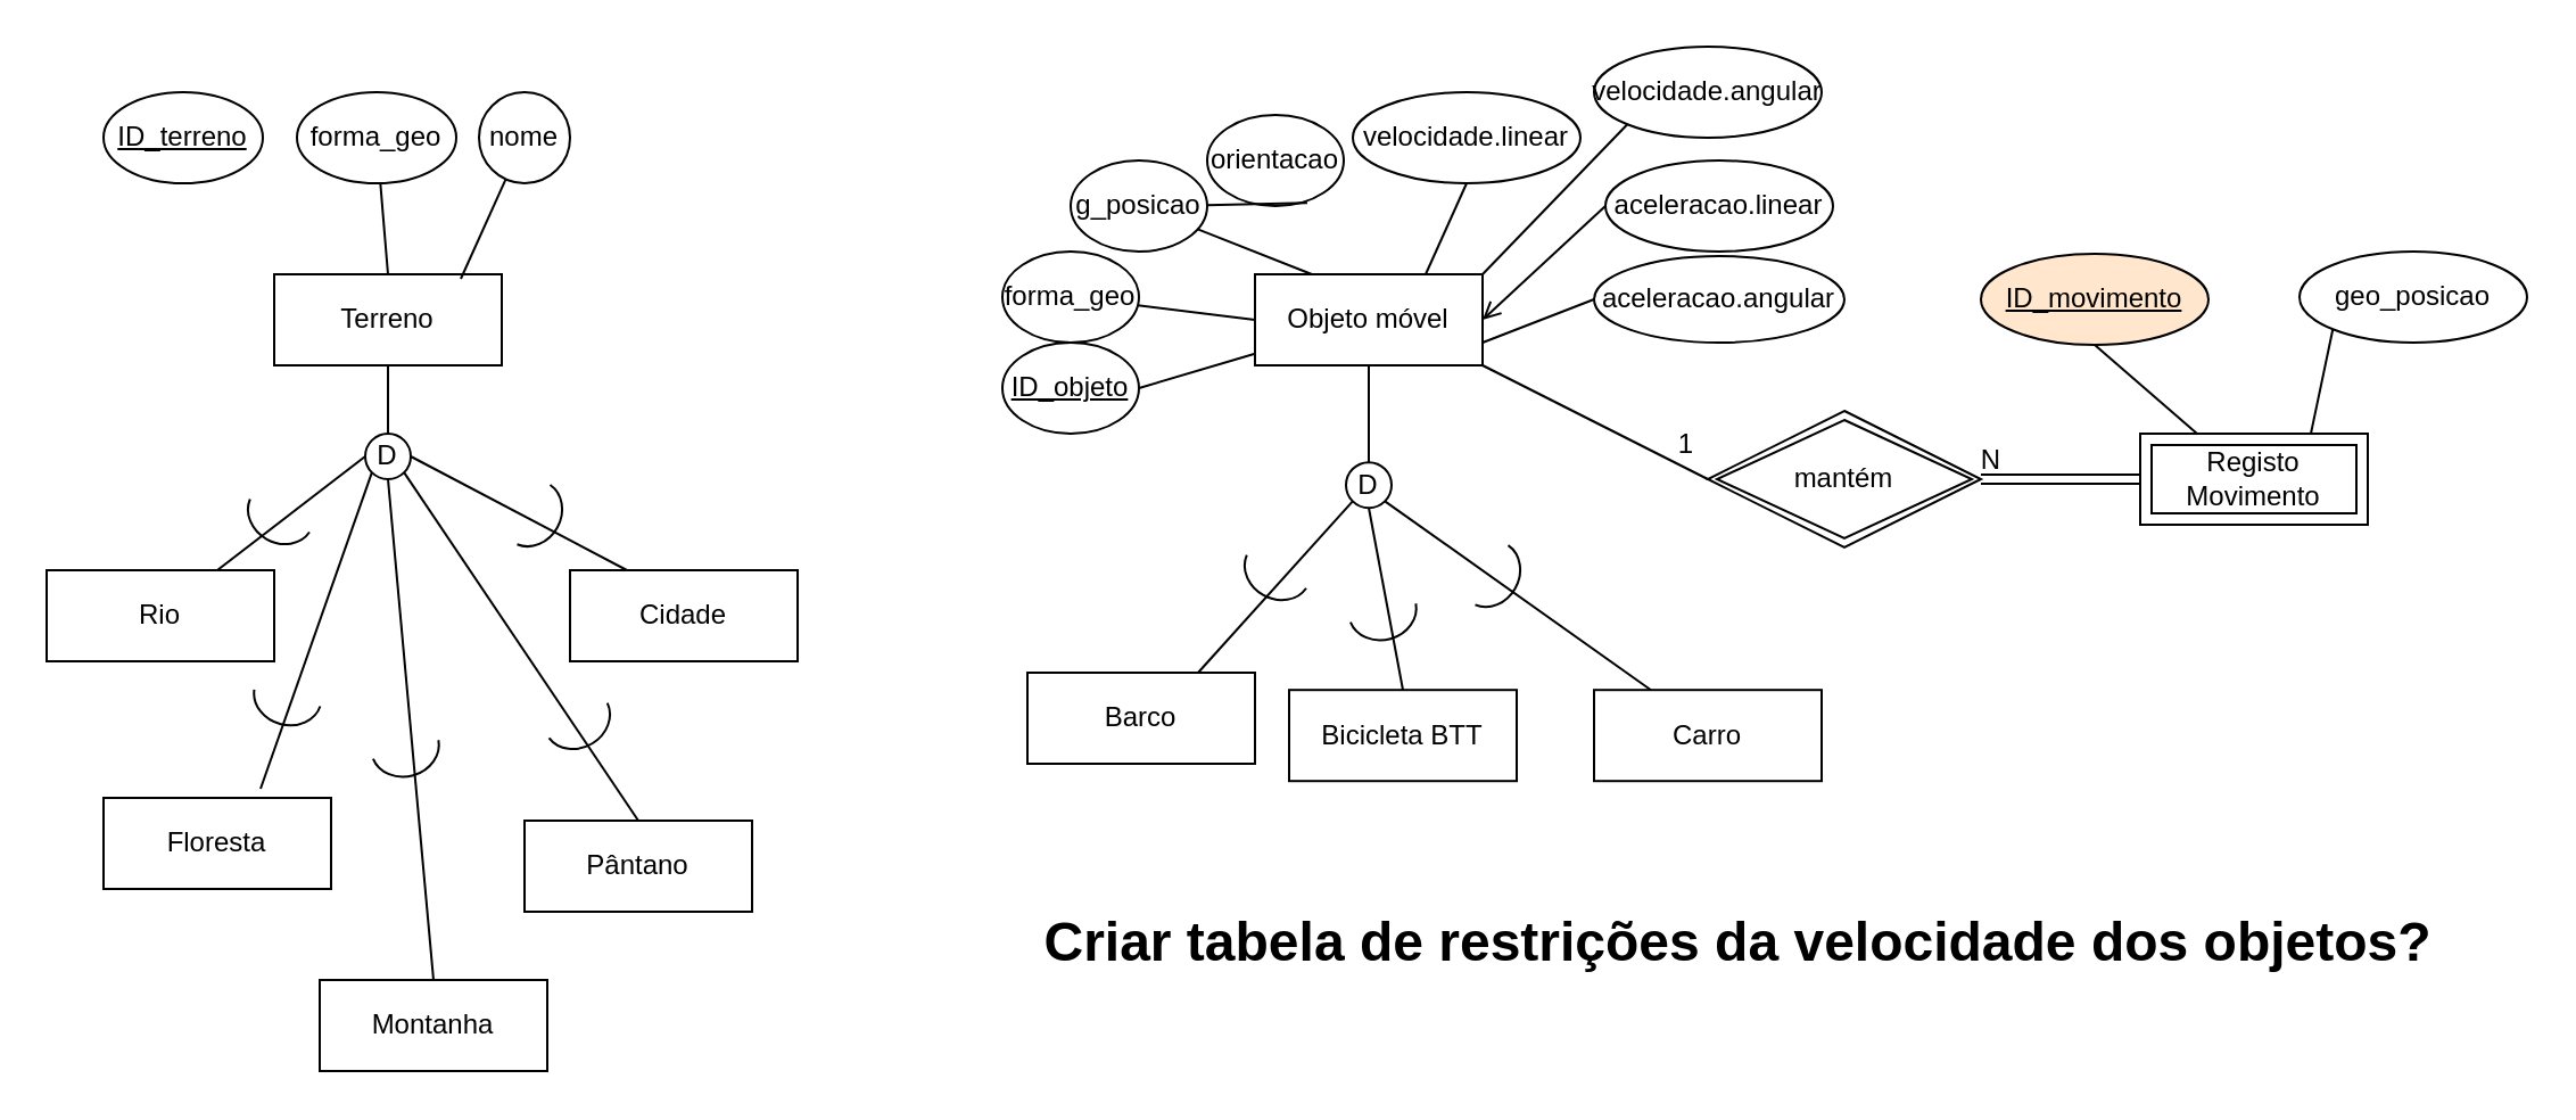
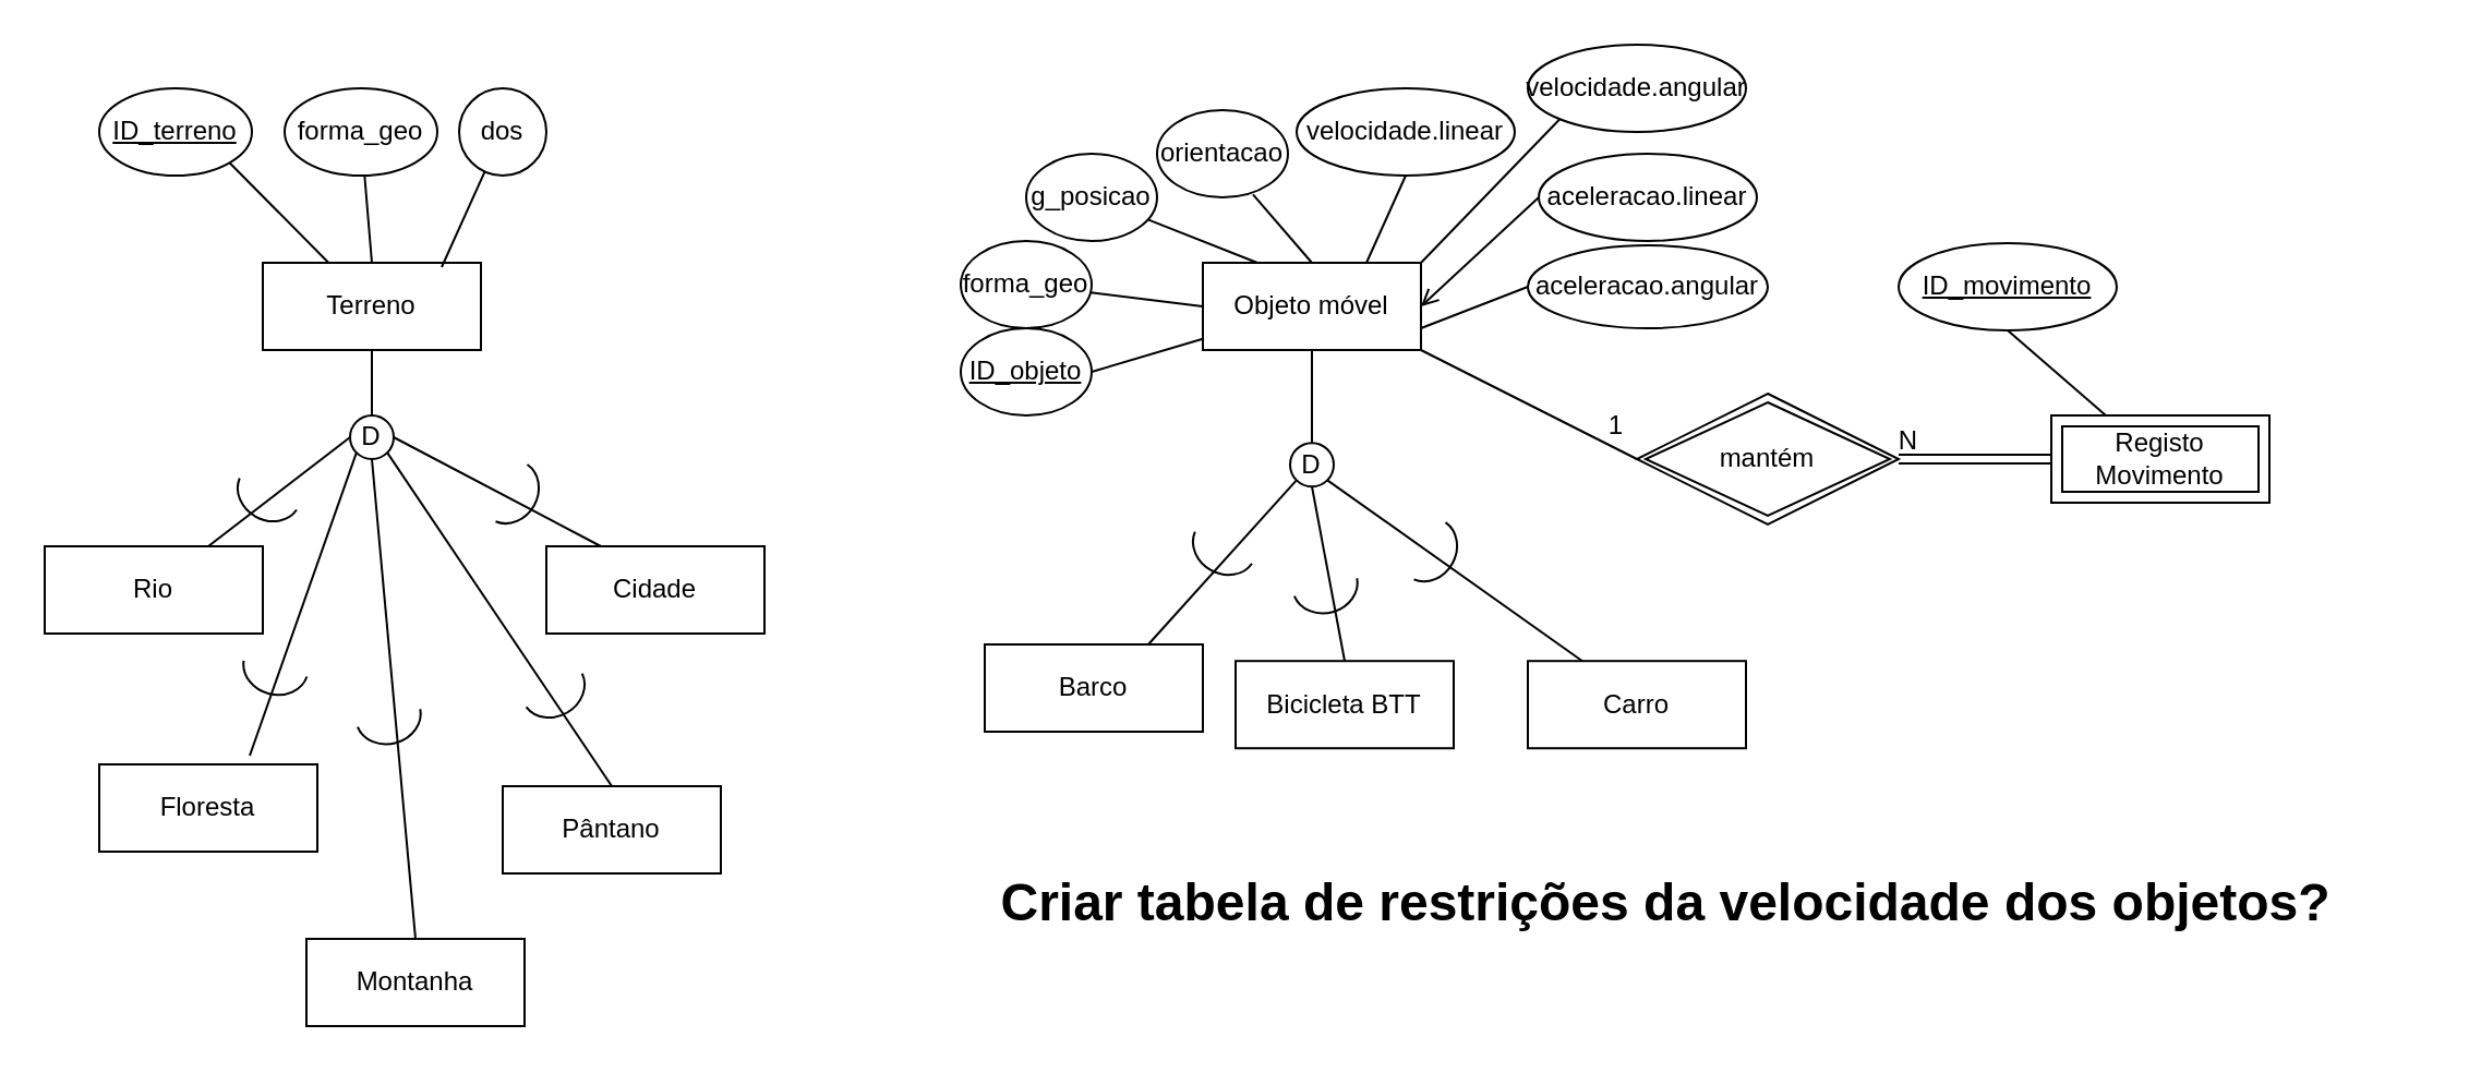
  <mxCell id="0" />
  <mxCell id="1" parent="0" />
+ <mxCell id="2" style="orthogonalLoop=1;jettySize=auto;html=1;exitX=1;exitY=1;exitDx=0;exitDy=0;rounded=0;endArrow=none;endFill=0;" edge="1" parent="1" source="3" target="4"><mxGeometry relative="1" as="geometry" /></mxCell>
  <mxCell id="3" value="&lt;u&gt;ID_terreno&lt;/u&gt;" style="ellipse;whiteSpace=wrap;html=1;align=center;" vertex="1" parent="1"><mxGeometry x="45" y="40" width="70" height="40" as="geometry" /></mxCell>
  <mxCell id="4" value="Terreno" style="whiteSpace=wrap;html=1;align=center;" vertex="1" parent="1"><mxGeometry x="120" y="120" width="100" height="40" as="geometry" /></mxCell>
  <mxCell id="5" value="Rio" style="whiteSpace=wrap;html=1;align=center;" vertex="1" parent="1"><mxGeometry x="20" y="250" width="100" height="40" as="geometry" /></mxCell>
  <mxCell id="6" value="Cidade" style="whiteSpace=wrap;html=1;align=center;" vertex="1" parent="1"><mxGeometry x="250" y="250" width="100" height="40" as="geometry" /></mxCell>
  <mxCell id="7" value="Floresta" style="whiteSpace=wrap;html=1;align=center;" vertex="1" parent="1"><mxGeometry x="45" y="350" width="100" height="40" as="geometry" /></mxCell>
  <mxCell id="8" value="Montanha" style="whiteSpace=wrap;html=1;align=center;" vertex="1" parent="1"><mxGeometry x="140" y="430" width="100" height="40" as="geometry" /></mxCell>
  <mxCell id="9" value="Pântano" style="whiteSpace=wrap;html=1;align=center;" vertex="1" parent="1"><mxGeometry x="230" y="360" width="100" height="40" as="geometry" /></mxCell>
  <mxCell id="10" style="rounded=0;orthogonalLoop=1;jettySize=auto;html=1;entryX=0.5;entryY=0;entryDx=0;entryDy=0;endArrow=none;endFill=0;" edge="1" parent="1" source="11" target="4"><mxGeometry relative="1" as="geometry" /></mxCell>
  <mxCell id="11" value="forma_geo" style="ellipse;whiteSpace=wrap;html=1;align=center;" vertex="1" parent="1"><mxGeometry x="130" y="40" width="70" height="40" as="geometry" /></mxCell>
- <mxCell id="12" value="nome" style="ellipse;whiteSpace=wrap;html=1;align=center;" vertex="1" parent="1"><mxGeometry x="210" y="40" width="40" height="40" as="geometry" /></mxCell>
+ <mxCell id="12" value="dos" style="ellipse;whiteSpace=wrap;html=1;align=center;" vertex="1" parent="1"><mxGeometry x="210" y="40" width="40" height="40" as="geometry" /></mxCell>
  <mxCell id="13" style="rounded=0;orthogonalLoop=1;jettySize=auto;html=1;entryX=0.82;entryY=0.05;entryDx=0;entryDy=0;entryPerimeter=0;endArrow=none;endFill=0;" edge="1" parent="1" source="12" target="4"><mxGeometry relative="1" as="geometry" /></mxCell>
  <mxCell id="14" value="D" style="ellipse;whiteSpace=wrap;html=1;aspect=fixed;" vertex="1" parent="1"><mxGeometry x="160" y="190" width="20" height="20" as="geometry" /></mxCell>
  <mxCell id="15" value="" style="endArrow=none;html=1;rounded=0;entryX=0.5;entryY=1;entryDx=0;entryDy=0;exitX=0.5;exitY=0;exitDx=0;exitDy=0;" edge="1" parent="1" source="14" target="4"><mxGeometry width="50" height="50" relative="1" as="geometry"><mxPoint x="380" y="320" as="sourcePoint" /><mxPoint x="430" y="270" as="targetPoint" /></mxGeometry></mxCell>
  <mxCell id="16" value="" style="endArrow=none;html=1;rounded=0;entryX=0;entryY=0.5;entryDx=0;entryDy=0;exitX=0.75;exitY=0;exitDx=0;exitDy=0;" edge="1" parent="1" source="5" target="14"><mxGeometry width="50" height="50" relative="1" as="geometry"><mxPoint x="380" y="320" as="sourcePoint" /><mxPoint x="430" y="270" as="targetPoint" /></mxGeometry></mxCell>
  <mxCell id="17" value="" style="endArrow=none;html=1;rounded=0;entryX=1;entryY=0.5;entryDx=0;entryDy=0;exitX=0.25;exitY=0;exitDx=0;exitDy=0;" edge="1" parent="1" source="6" target="14"><mxGeometry width="50" height="50" relative="1" as="geometry"><mxPoint x="380" y="320" as="sourcePoint" /><mxPoint x="430" y="270" as="targetPoint" /></mxGeometry></mxCell>
  <mxCell id="18" value="" style="endArrow=none;html=1;rounded=0;exitX=0.69;exitY=-0.1;exitDx=0;exitDy=0;exitPerimeter=0;entryX=0;entryY=1;entryDx=0;entryDy=0;" edge="1" parent="1" source="7" target="14"><mxGeometry width="50" height="50" relative="1" as="geometry"><mxPoint x="380" y="320" as="sourcePoint" /><mxPoint x="180" y="280" as="targetPoint" /></mxGeometry></mxCell>
  <mxCell id="19" value="" style="endArrow=none;html=1;rounded=0;entryX=1;entryY=1;entryDx=0;entryDy=0;exitX=0.5;exitY=0;exitDx=0;exitDy=0;" edge="1" parent="1" source="9" target="14"><mxGeometry width="50" height="50" relative="1" as="geometry"><mxPoint x="380" y="320" as="sourcePoint" /><mxPoint x="430" y="270" as="targetPoint" /></mxGeometry></mxCell>
  <mxCell id="20" value="" style="endArrow=none;html=1;rounded=0;entryX=0.5;entryY=1;entryDx=0;entryDy=0;exitX=0.5;exitY=0;exitDx=0;exitDy=0;" edge="1" parent="1" source="8" target="14"><mxGeometry width="50" height="50" relative="1" as="geometry"><mxPoint x="380" y="320" as="sourcePoint" /><mxPoint x="430" y="270" as="targetPoint" /></mxGeometry></mxCell>
  <mxCell id="21" value="" style="verticalLabelPosition=bottom;verticalAlign=top;html=1;shape=mxgraph.basic.arc;startAngle=0.511;endAngle=0.983;rotation=-105;" vertex="1" parent="1"><mxGeometry x="164.5" y="312.6" width="26" height="30" as="geometry" /></mxCell>
  <mxCell id="22" value="" style="verticalLabelPosition=bottom;verticalAlign=top;html=1;shape=mxgraph.basic.arc;startAngle=0.511;endAngle=0.983;rotation=-120;" vertex="1" parent="1"><mxGeometry x="240" y="300" width="26" height="30" as="geometry" /></mxCell>
  <mxCell id="23" value="" style="verticalLabelPosition=bottom;verticalAlign=top;html=1;shape=mxgraph.basic.arc;startAngle=0.511;endAngle=0.983;rotation=-150;" vertex="1" parent="1"><mxGeometry x="220" y="210" width="26" height="30" as="geometry" /></mxCell>
  <mxCell id="24" value="" style="verticalLabelPosition=bottom;verticalAlign=top;html=1;shape=mxgraph.basic.arc;startAngle=0.511;endAngle=0.983;rotation=-60;" vertex="1" parent="1"><mxGeometry x="110" y="210" width="26" height="30" as="geometry" /></mxCell>
  <mxCell id="25" value="" style="verticalLabelPosition=bottom;verticalAlign=top;html=1;shape=mxgraph.basic.arc;startAngle=0.511;endAngle=0.983;rotation=-75;" vertex="1" parent="1"><mxGeometry x="113" y="290" width="26" height="30" as="geometry" /></mxCell>
  <mxCell id="26" style="orthogonalLoop=1;jettySize=auto;html=1;exitX=1;exitY=0.5;exitDx=0;exitDy=0;rounded=0;endArrow=none;endFill=0;" edge="1" parent="1" source="27" target="28"><mxGeometry relative="1" as="geometry" /></mxCell>
  <mxCell id="27" value="&lt;u&gt;ID_objeto&lt;/u&gt;" style="ellipse;whiteSpace=wrap;html=1;align=center;" vertex="1" parent="1"><mxGeometry x="440" y="150" width="60" height="40" as="geometry" /></mxCell>
  <mxCell id="28" value="Objeto móvel" style="whiteSpace=wrap;html=1;align=center;" vertex="1" parent="1"><mxGeometry x="551" y="120" width="100" height="40" as="geometry" /></mxCell>
  <mxCell id="29" value="Barco" style="whiteSpace=wrap;html=1;align=center;" vertex="1" parent="1"><mxGeometry x="451" y="295" width="100" height="40" as="geometry" /></mxCell>
  <mxCell id="30" value="Carro" style="whiteSpace=wrap;html=1;align=center;" vertex="1" parent="1"><mxGeometry x="700" y="302.6" width="100" height="40" as="geometry" /></mxCell>
  <mxCell id="31" value="Bicicleta BTT" style="whiteSpace=wrap;html=1;align=center;" vertex="1" parent="1"><mxGeometry x="566" y="302.6" width="100" height="40" as="geometry" /></mxCell>
  <mxCell id="32" style="rounded=0;orthogonalLoop=1;jettySize=auto;html=1;entryX=0;entryY=0.5;entryDx=0;entryDy=0;endArrow=none;endFill=0;" edge="1" parent="1" source="33" target="28"><mxGeometry relative="1" as="geometry" /></mxCell>
  <mxCell id="33" value="forma_geo" style="ellipse;whiteSpace=wrap;html=1;align=center;" vertex="1" parent="1"><mxGeometry x="440" y="110" width="60" height="40" as="geometry" /></mxCell>
  <mxCell id="34" value="g_posicao" style="ellipse;whiteSpace=wrap;html=1;align=center;" vertex="1" parent="1"><mxGeometry x="470" y="70" width="60" height="40" as="geometry" /></mxCell>
  <mxCell id="35" style="rounded=0;orthogonalLoop=1;jettySize=auto;html=1;entryX=0.25;entryY=0;entryDx=0;entryDy=0;endArrow=none;endFill=0;" edge="1" parent="1" source="34" target="28"><mxGeometry relative="1" as="geometry" /></mxCell>
  <mxCell id="36" value="D" style="ellipse;whiteSpace=wrap;html=1;aspect=fixed;" vertex="1" parent="1"><mxGeometry x="591" y="202.6" width="20" height="20" as="geometry" /></mxCell>
  <mxCell id="37" value="" style="endArrow=none;html=1;rounded=0;entryX=0.5;entryY=1;entryDx=0;entryDy=0;exitX=0.5;exitY=0;exitDx=0;exitDy=0;" edge="1" parent="1" source="36" target="28"><mxGeometry width="50" height="50" relative="1" as="geometry"><mxPoint x="811" y="320" as="sourcePoint" /><mxPoint x="861" y="270" as="targetPoint" /></mxGeometry></mxCell>
  <mxCell id="38" value="" style="endArrow=none;html=1;rounded=0;exitX=0.75;exitY=0;exitDx=0;exitDy=0;entryX=0;entryY=1;entryDx=0;entryDy=0;fontSize=12;fillColor=default;" edge="1" parent="1" source="29" target="36"><mxGeometry width="50" height="50" relative="1" as="geometry"><mxPoint x="811" y="332.6" as="sourcePoint" /><mxPoint x="540" y="212.6" as="targetPoint" /></mxGeometry></mxCell>
  <mxCell id="39" value="" style="endArrow=none;html=1;rounded=0;exitX=0.25;exitY=0;exitDx=0;exitDy=0;entryX=1;entryY=1;entryDx=0;entryDy=0;" edge="1" parent="1" source="30" target="36"><mxGeometry width="50" height="50" relative="1" as="geometry"><mxPoint x="811" y="332.6" as="sourcePoint" /><mxPoint x="650" y="212.6" as="targetPoint" /></mxGeometry></mxCell>
  <mxCell id="40" value="" style="endArrow=none;html=1;rounded=0;entryX=0.5;entryY=1;entryDx=0;entryDy=0;exitX=0.5;exitY=0;exitDx=0;exitDy=0;" edge="1" parent="1" source="31" target="36"><mxGeometry width="50" height="50" relative="1" as="geometry"><mxPoint x="811" y="282.6" as="sourcePoint" /><mxPoint x="861" y="232.6" as="targetPoint" /></mxGeometry></mxCell>
  <mxCell id="41" value="" style="verticalLabelPosition=bottom;verticalAlign=top;html=1;shape=mxgraph.basic.arc;startAngle=0.511;endAngle=0.983;rotation=-105;" vertex="1" parent="1"><mxGeometry x="594" y="252.6" width="26" height="30" as="geometry" /></mxCell>
  <mxCell id="42" value="" style="verticalLabelPosition=bottom;verticalAlign=top;html=1;shape=mxgraph.basic.arc;startAngle=0.511;endAngle=0.983;rotation=-150;" vertex="1" parent="1"><mxGeometry x="641" y="236.6" width="26" height="30" as="geometry" /></mxCell>
  <mxCell id="43" value="" style="verticalLabelPosition=bottom;verticalAlign=middle;html=1;shape=mxgraph.basic.arc;startAngle=0.511;endAngle=0.983;rotation=-60;" vertex="1" parent="1"><mxGeometry x="548" y="234.6" width="26" height="30" as="geometry" /></mxCell>
  <mxCell id="44" value="orientacao" style="ellipse;whiteSpace=wrap;html=1;align=center;" vertex="1" parent="1"><mxGeometry x="530" y="50" width="60" height="40" as="geometry" /></mxCell>
  <mxCell id="45" value="velocidade.linear" style="ellipse;whiteSpace=wrap;html=1;align=center;" vertex="1" parent="1"><mxGeometry x="594" y="40" width="100" height="40" as="geometry" /></mxCell>
  <mxCell id="46" value="velocidade.angular" style="ellipse;whiteSpace=wrap;html=1;align=center;" vertex="1" parent="1"><mxGeometry x="700" y="20" width="100" height="40" as="geometry" /></mxCell>
- <mxCell id="47" style="rounded=0;orthogonalLoop=1;jettySize=auto;html=1;endArrow=none;endFill=0;exitX=0.733;exitY=0.967;exitDx=0;exitDy=0;exitPerimeter=0;" edge="1" parent="1" source="44" target="34"><mxGeometry relative="1" as="geometry"><mxPoint x="582" y="88" as="sourcePoint" /><mxPoint x="611" y="130" as="targetPoint" /></mxGeometry></mxCell>
+ <mxCell id="47" style="rounded=0;orthogonalLoop=1;jettySize=auto;html=1;entryX=0.5;entryY=0;entryDx=0;entryDy=0;endArrow=none;endFill=0;exitX=0.733;exitY=0.967;exitDx=0;exitDy=0;exitPerimeter=0;" edge="1" parent="1" source="44" target="28"><mxGeometry relative="1" as="geometry"><mxPoint x="582" y="88" as="sourcePoint" /><mxPoint x="611" y="130" as="targetPoint" /></mxGeometry></mxCell>
  <mxCell id="48" style="rounded=0;orthogonalLoop=1;jettySize=auto;html=1;entryX=0.75;entryY=0;entryDx=0;entryDy=0;endArrow=none;endFill=0;exitX=0.5;exitY=1;exitDx=0;exitDy=0;" edge="1" parent="1" source="45" target="28"><mxGeometry relative="1" as="geometry"><mxPoint x="640" y="90" as="sourcePoint" /><mxPoint x="611" y="130" as="targetPoint" /></mxGeometry></mxCell>
  <mxCell id="49" value="aceleracao.linear" style="ellipse;whiteSpace=wrap;html=1;align=center;" vertex="1" parent="1"><mxGeometry x="705" y="70" width="100" height="40" as="geometry" /></mxCell>
  <mxCell id="50" value="aceleracao.angular" style="ellipse;whiteSpace=wrap;html=1;align=center;" vertex="1" parent="1"><mxGeometry x="700" y="112" width="110" height="38" as="geometry" /></mxCell>
  <mxCell id="51" style="rounded=0;orthogonalLoop=1;jettySize=auto;html=1;endArrow=none;endFill=0;exitX=0;exitY=1;exitDx=0;exitDy=0;entryX=1;entryY=0;entryDx=0;entryDy=0;" edge="1" parent="1" source="46" target="28"><mxGeometry relative="1" as="geometry"><mxPoint x="654" y="90" as="sourcePoint" /><mxPoint x="650" y="120" as="targetPoint" /></mxGeometry></mxCell>
  <mxCell id="52" style="rounded=0;orthogonalLoop=1;jettySize=auto;html=1;endArrow=open;endFill=0;exitX=0;exitY=0.5;exitDx=0;exitDy=0;entryX=1;entryY=0.5;entryDx=0;entryDy=0;" edge="1" parent="1" source="49" target="28"><mxGeometry relative="1" as="geometry"><mxPoint x="715" y="104" as="sourcePoint" /><mxPoint x="661" y="130" as="targetPoint" /></mxGeometry></mxCell>
  <mxCell id="53" style="rounded=0;orthogonalLoop=1;jettySize=auto;html=1;endArrow=none;endFill=0;exitX=0;exitY=0.5;exitDx=0;exitDy=0;entryX=1;entryY=0.75;entryDx=0;entryDy=0;" edge="1" parent="1" source="50" target="28"><mxGeometry relative="1" as="geometry"><mxPoint x="720" y="140" as="sourcePoint" /><mxPoint x="661" y="150" as="targetPoint" /></mxGeometry></mxCell>
  <mxCell id="54" value="" style="endArrow=none;html=1;rounded=0;exitX=1;exitY=1;exitDx=0;exitDy=0;entryX=0;entryY=0.5;entryDx=0;entryDy=0;" edge="1" parent="1" source="28" target="58"><mxGeometry relative="1" as="geometry"><mxPoint x="675" y="212.18" as="sourcePoint" /><mxPoint x="750" y="210" as="targetPoint" /></mxGeometry></mxCell>
  <mxCell id="55" value="1" style="resizable=0;html=1;whiteSpace=wrap;align=right;verticalAlign=bottom;" connectable="0" vertex="1" parent="54"><mxGeometry x="1" relative="1" as="geometry"><mxPoint x="-5" y="-7" as="offset" /></mxGeometry></mxCell>
- <mxCell id="56" value="&lt;u&gt;ID_movimento&lt;/u&gt;" style="ellipse;whiteSpace=wrap;html=1;align=center;fillColor=#ffe6cc;" vertex="1" parent="1"><mxGeometry x="870" y="111" width="100" height="40" as="geometry" /></mxCell>
+ <mxCell id="56" value="&lt;u&gt;ID_movimento&lt;/u&gt;" style="ellipse;whiteSpace=wrap;html=1;align=center;" vertex="1" parent="1"><mxGeometry x="870" y="111" width="100" height="40" as="geometry" /></mxCell>
  <mxCell id="57" value="" style="endArrow=none;html=1;rounded=0;exitX=0.5;exitY=1;exitDx=0;exitDy=0;entryX=0.25;entryY=0;entryDx=0;entryDy=0;" edge="1" parent="1" source="56" target="59"><mxGeometry relative="1" as="geometry"><mxPoint x="610" y="280" as="sourcePoint" /><mxPoint x="955" y="190" as="targetPoint" /></mxGeometry></mxCell>
  <mxCell id="58" value="mantém" style="shape=rhombus;double=1;perimeter=rhombusPerimeter;whiteSpace=wrap;html=1;align=center;" vertex="1" parent="1"><mxGeometry x="750" y="180" width="120" height="60" as="geometry" /></mxCell>
  <mxCell id="59" value="Registo Movimento" style="shape=ext;margin=3;double=1;whiteSpace=wrap;html=1;align=center;" vertex="1" parent="1"><mxGeometry x="940" y="190" width="100" height="40" as="geometry" /></mxCell>
- <mxCell id="60" value="&lt;span&gt;geo_posicao&lt;/span&gt;" style="ellipse;whiteSpace=wrap;html=1;align=center;fontStyle=0" vertex="1" parent="1"><mxGeometry x="1010" y="110" width="100" height="40" as="geometry" /></mxCell>
- <mxCell id="61" value="" style="endArrow=none;html=1;rounded=0;entryX=0;entryY=1;entryDx=0;entryDy=0;exitX=0.75;exitY=0;exitDx=0;exitDy=0;" edge="1" parent="1" source="59" target="60"><mxGeometry relative="1" as="geometry"><mxPoint x="610" y="280" as="sourcePoint" /><mxPoint x="770" y="280" as="targetPoint" /></mxGeometry></mxCell>
  <mxCell id="62" value="" style="shape=link;html=1;rounded=0;entryX=0;entryY=0.5;entryDx=0;entryDy=0;exitX=1;exitY=0.5;exitDx=0;exitDy=0;movable=1;resizable=1;rotatable=1;deletable=1;editable=1;locked=0;connectable=1;" edge="1" parent="1" source="58" target="59"><mxGeometry relative="1" as="geometry"><mxPoint x="864.5" y="282.6" as="sourcePoint" /><mxPoint x="1024.5" y="282.6" as="targetPoint" /></mxGeometry></mxCell>
  <mxCell id="63" value="N" style="resizable=0;html=1;whiteSpace=wrap;align=right;verticalAlign=bottom;" connectable="0" vertex="1" parent="62"><mxGeometry x="1" relative="1" as="geometry"><mxPoint x="-60" as="offset" /></mxGeometry></mxCell>
  <mxCell id="64" value="Criar tabela de restrições da velocidade dos objetos?" style="text;strokeColor=none;fillColor=none;html=1;fontSize=24;fontStyle=1;verticalAlign=middle;align=center;" vertex="1" parent="1"><mxGeometry x="705" y="394" width="116" height="40" as="geometry" /></mxCell>
